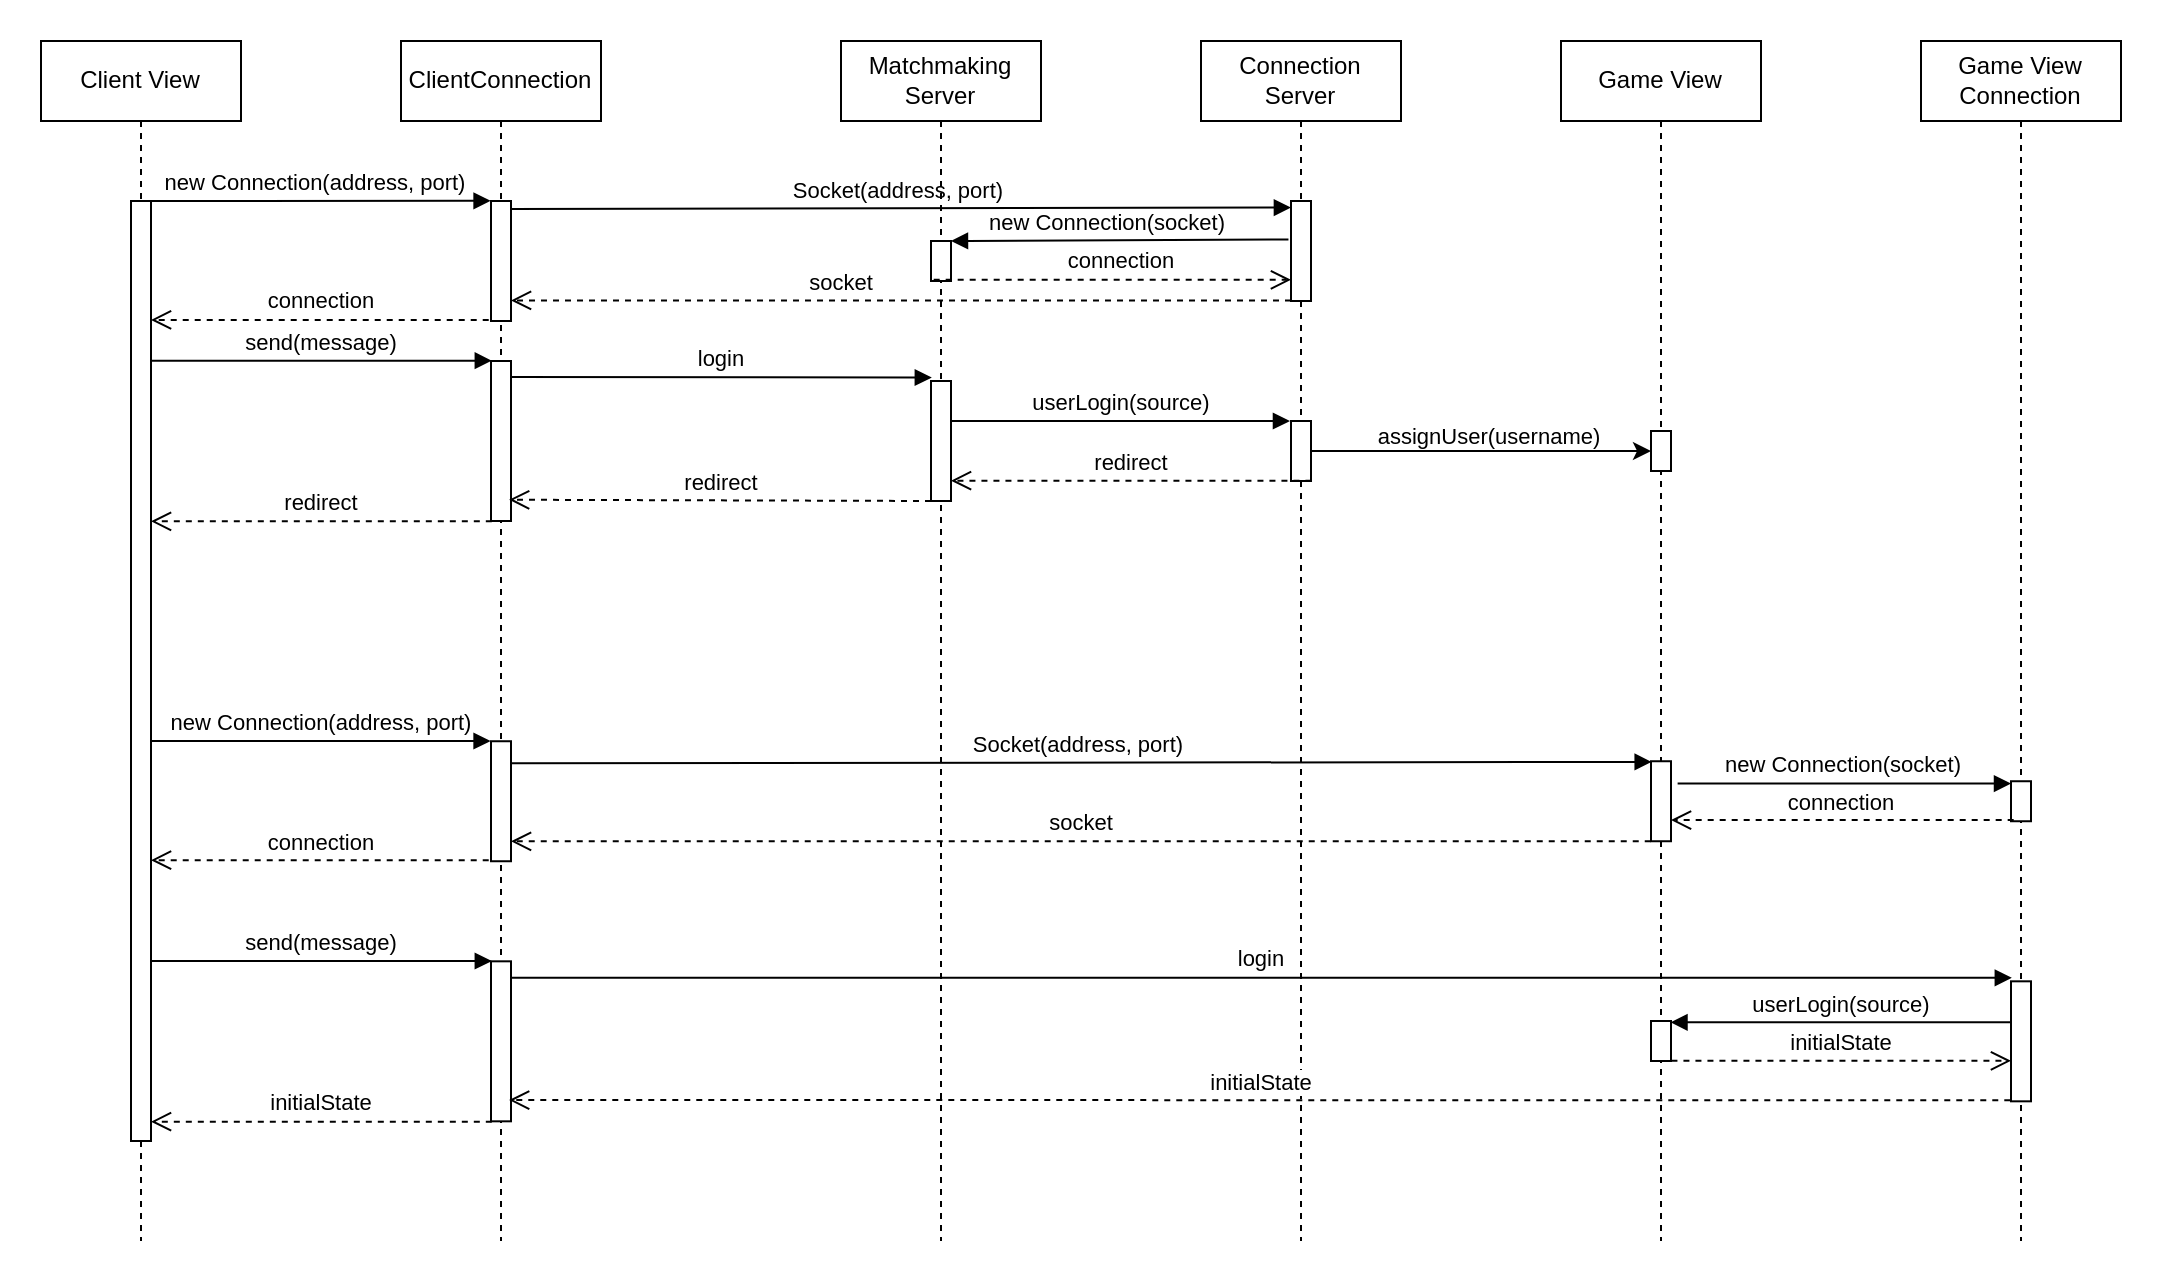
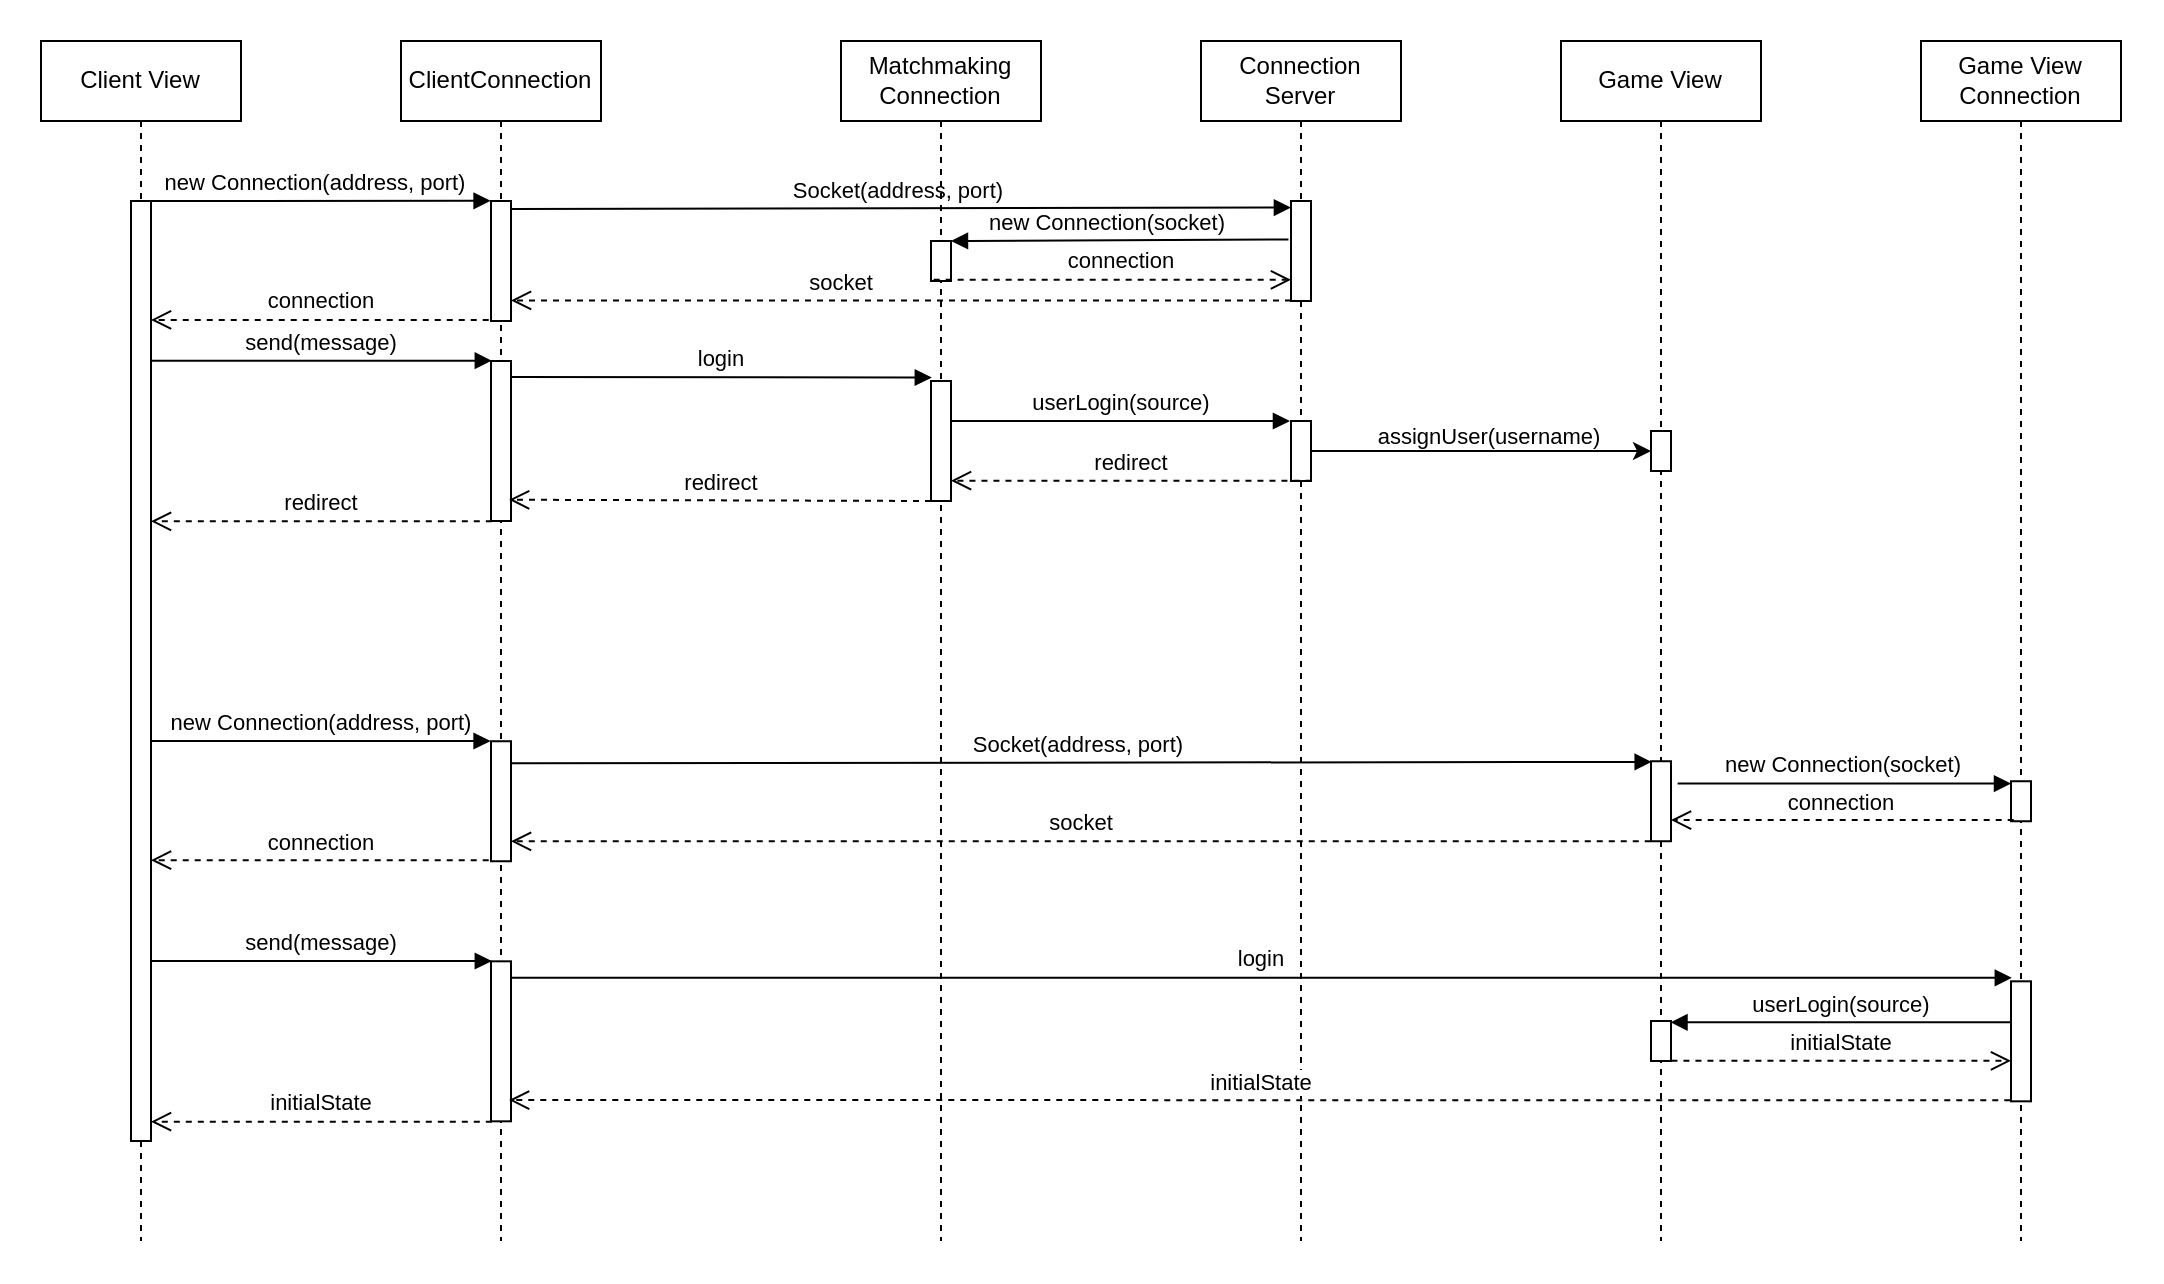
  <mxCell id="0" />
  <mxCell id="1" parent="0" />
  <mxCell id="2" value="Client View" style="shape=umlLifeline;perimeter=lifelinePerimeter;whiteSpace=wrap;html=1;container=1;collapsible=0;recursiveResize=0;outlineConnect=0;" parent="1" vertex="1"><mxGeometry x="20" y="20" width="100" height="600" as="geometry" /></mxCell>
  <mxCell id="3" value="new Connection(address, port)" style="html=1;verticalAlign=bottom;endArrow=block;entryX=-0.021;entryY=-0.002;entryDx=0;entryDy=0;entryPerimeter=0;" parent="2" target="10" edge="1"><mxGeometry width="80" relative="1" as="geometry"><mxPoint x="50" y="80" as="sourcePoint" /><mxPoint x="170" y="20" as="targetPoint" /></mxGeometry></mxCell>
  <mxCell id="4" value="" style="html=1;points=[];perimeter=orthogonalPerimeter;" parent="2" vertex="1"><mxGeometry x="45" y="80" width="10" height="470" as="geometry" /></mxCell>
  <mxCell id="5" value="Connection Server" style="shape=umlLifeline;perimeter=lifelinePerimeter;whiteSpace=wrap;html=1;container=1;collapsible=0;recursiveResize=0;outlineConnect=0;" parent="1" vertex="1"><mxGeometry x="600" y="20" width="100" height="600" as="geometry" /></mxCell>
  <mxCell id="6" value="" style="html=1;points=[];perimeter=orthogonalPerimeter;" parent="5" vertex="1"><mxGeometry x="45" y="80" width="10" height="50" as="geometry" /></mxCell>
  <mxCell id="7" value="socket" style="html=1;verticalAlign=bottom;endArrow=open;dashed=1;endSize=8;" parent="5" target="10" edge="1"><mxGeometry x="0.154" relative="1" as="geometry"><mxPoint x="45" y="129.73" as="sourcePoint" /><mxPoint x="-160" y="130" as="targetPoint" /><mxPoint as="offset" /></mxGeometry></mxCell>
  <mxCell id="8" value="" style="html=1;points=[];perimeter=orthogonalPerimeter;" parent="5" vertex="1"><mxGeometry x="45" y="190" width="10" height="30" as="geometry" /></mxCell>
  <mxCell id="9" value="ClientConnection" style="shape=umlLifeline;perimeter=lifelinePerimeter;whiteSpace=wrap;html=1;container=1;collapsible=0;recursiveResize=0;outlineConnect=0;size=40;" parent="1" vertex="1"><mxGeometry x="200" y="20" width="100" height="600" as="geometry" /></mxCell>
  <mxCell id="10" value="" style="html=1;points=[];perimeter=orthogonalPerimeter;" parent="9" vertex="1"><mxGeometry x="45" y="80" width="10" height="60" as="geometry" /></mxCell>
  <mxCell id="11" value="" style="html=1;points=[];perimeter=orthogonalPerimeter;" parent="9" vertex="1"><mxGeometry x="45" y="160" width="10" height="80" as="geometry" /></mxCell>
  <mxCell id="12" value="login" style="html=1;verticalAlign=bottom;endArrow=block;entryX=0.041;entryY=-0.029;entryDx=0;entryDy=0;entryPerimeter=0;" parent="9" target="25" edge="1"><mxGeometry width="80" relative="1" as="geometry"><mxPoint x="55" y="168" as="sourcePoint" /><mxPoint x="135" y="170" as="targetPoint" /></mxGeometry></mxCell>
  <mxCell id="13" value="" style="html=1;points=[];perimeter=orthogonalPerimeter;" parent="9" vertex="1"><mxGeometry x="45" y="350.12" width="10" height="60" as="geometry" /></mxCell>
  <mxCell id="14" value="" style="html=1;points=[];perimeter=orthogonalPerimeter;" parent="9" vertex="1"><mxGeometry x="45" y="460.16" width="10" height="80" as="geometry" /></mxCell>
  <mxCell id="15" value="Game View&lt;br&gt;Connection" style="shape=umlLifeline;perimeter=lifelinePerimeter;whiteSpace=wrap;html=1;container=1;collapsible=0;recursiveResize=0;outlineConnect=0;" parent="1" vertex="1"><mxGeometry x="960" y="20" width="100" height="600" as="geometry" /></mxCell>
  <mxCell id="16" value="" style="html=1;points=[];perimeter=orthogonalPerimeter;" parent="15" vertex="1"><mxGeometry x="45" y="370.12" width="10" height="20" as="geometry" /></mxCell>
  <mxCell id="17" value="" style="html=1;points=[];perimeter=orthogonalPerimeter;" parent="15" vertex="1"><mxGeometry x="45" y="470.16" width="10" height="60" as="geometry" /></mxCell>
  <mxCell id="18" value="Game View" style="shape=umlLifeline;perimeter=lifelinePerimeter;whiteSpace=wrap;html=1;container=1;collapsible=0;recursiveResize=0;outlineConnect=0;" parent="1" vertex="1"><mxGeometry x="780" y="20" width="100" height="600" as="geometry" /></mxCell>
  <mxCell id="19" value="" style="html=1;points=[];perimeter=orthogonalPerimeter;" parent="18" vertex="1"><mxGeometry x="45" y="360.12" width="10" height="40" as="geometry" /></mxCell>
  <mxCell id="20" value="" style="html=1;points=[];perimeter=orthogonalPerimeter;" parent="18" vertex="1"><mxGeometry x="45" y="490" width="10" height="20" as="geometry" /></mxCell>
  <mxCell id="21" value="" style="html=1;points=[];perimeter=orthogonalPerimeter;" parent="18" vertex="1"><mxGeometry x="45" y="195" width="10" height="20" as="geometry" /></mxCell>
  <mxCell id="22" value="Socket(address, port)&amp;nbsp;" style="html=1;verticalAlign=bottom;endArrow=block;exitX=1.031;exitY=0.067;exitDx=0;exitDy=0;exitPerimeter=0;entryX=-0.005;entryY=0.065;entryDx=0;entryDy=0;entryPerimeter=0;" parent="1" source="10" target="6" edge="1"><mxGeometry width="80" relative="1" as="geometry"><mxPoint x="220" y="110" as="sourcePoint" /><mxPoint x="470" y="111" as="targetPoint" /></mxGeometry></mxCell>
- <mxCell id="23" value="Matchmaking&lt;br&gt;Server" style="shape=umlLifeline;perimeter=lifelinePerimeter;whiteSpace=wrap;html=1;container=1;collapsible=0;recursiveResize=0;outlineConnect=0;" parent="1" vertex="1"><mxGeometry x="420" y="20" width="100" height="600" as="geometry" /></mxCell>
+ <mxCell id="23" value="Matchmaking&lt;br&gt;Connection" style="shape=umlLifeline;perimeter=lifelinePerimeter;whiteSpace=wrap;html=1;container=1;collapsible=0;recursiveResize=0;outlineConnect=0;" parent="1" vertex="1"><mxGeometry x="420" y="20" width="100" height="600" as="geometry" /></mxCell>
  <mxCell id="24" value="" style="html=1;points=[];perimeter=orthogonalPerimeter;" parent="23" vertex="1"><mxGeometry x="45" y="100" width="10" height="20" as="geometry" /></mxCell>
  <mxCell id="25" value="" style="html=1;points=[];perimeter=orthogonalPerimeter;" parent="23" vertex="1"><mxGeometry x="45" y="170" width="10" height="60" as="geometry" /></mxCell>
  <mxCell id="26" value="redirect" style="html=1;verticalAlign=bottom;endArrow=open;dashed=1;endSize=8;entryX=0.906;entryY=0.867;entryDx=0;entryDy=0;entryPerimeter=0;" parent="23" target="11" edge="1"><mxGeometry relative="1" as="geometry"><mxPoint x="45" y="230" as="sourcePoint" /><mxPoint x="-35" y="230" as="targetPoint" /></mxGeometry></mxCell>
  <mxCell id="27" value="new Connection(socket)" style="html=1;verticalAlign=bottom;endArrow=block;exitX=-0.127;exitY=0.385;exitDx=0;exitDy=0;exitPerimeter=0;" parent="1" source="6" target="24" edge="1"><mxGeometry x="0.073" width="80" relative="1" as="geometry"><mxPoint x="460" y="120" as="sourcePoint" /><mxPoint x="650" y="120" as="targetPoint" /><mxPoint as="offset" /></mxGeometry></mxCell>
  <mxCell id="28" value="connection" style="html=1;verticalAlign=bottom;endArrow=open;dashed=1;endSize=8;exitX=0.134;exitY=0.97;exitDx=0;exitDy=0;exitPerimeter=0;" parent="1" source="24" target="6" edge="1"><mxGeometry x="0.049" relative="1" as="geometry"><mxPoint x="500" y="210" as="sourcePoint" /><mxPoint x="420" y="210" as="targetPoint" /><mxPoint as="offset" /></mxGeometry></mxCell>
  <mxCell id="29" value="connection" style="html=1;verticalAlign=bottom;endArrow=open;dashed=1;endSize=8;exitX=-0.114;exitY=0.991;exitDx=0;exitDy=0;exitPerimeter=0;" parent="1" source="10" target="4" edge="1"><mxGeometry relative="1" as="geometry"><mxPoint x="230" y="160" as="sourcePoint" /><mxPoint x="150" y="160" as="targetPoint" /></mxGeometry></mxCell>
  <mxCell id="30" value="send(message)" style="html=1;verticalAlign=bottom;endArrow=block;entryX=0.041;entryY=-0.002;entryDx=0;entryDy=0;entryPerimeter=0;" parent="1" source="4" target="11" edge="1"><mxGeometry width="80" relative="1" as="geometry"><mxPoint x="70" y="190" as="sourcePoint" /><mxPoint x="150" y="190" as="targetPoint" /></mxGeometry></mxCell>
  <mxCell id="31" value="userLogin(source)" style="html=1;verticalAlign=bottom;endArrow=block;entryX=-0.052;entryY=0;entryDx=0;entryDy=0;entryPerimeter=0;" parent="1" source="25" target="8" edge="1"><mxGeometry width="80" relative="1" as="geometry"><mxPoint x="640" y="210" as="sourcePoint" /><mxPoint x="540" y="210" as="targetPoint" /></mxGeometry></mxCell>
  <mxCell id="32" value="redirect" style="html=1;verticalAlign=bottom;endArrow=open;dashed=1;endSize=8;exitX=1.022;exitY=0.995;exitDx=0;exitDy=0;exitPerimeter=0;" parent="1" source="8" target="25" edge="1"><mxGeometry relative="1" as="geometry"><mxPoint x="500" y="240" as="sourcePoint" /><mxPoint x="610" y="240" as="targetPoint" /></mxGeometry></mxCell>
  <mxCell id="33" value="redirect" style="html=1;verticalAlign=bottom;endArrow=open;dashed=1;endSize=8;exitX=0.041;exitY=1.002;exitDx=0;exitDy=0;exitPerimeter=0;" parent="1" source="11" target="4" edge="1"><mxGeometry relative="1" as="geometry"><mxPoint x="240" y="260" as="sourcePoint" /><mxPoint x="80" y="260" as="targetPoint" /></mxGeometry></mxCell>
  <mxCell id="34" value="new Connection(address, port)" style="html=1;verticalAlign=bottom;endArrow=block;entryX=-0.021;entryY=-0.002;entryDx=0;entryDy=0;entryPerimeter=0;" parent="1" source="4" target="13" edge="1"><mxGeometry width="80" relative="1" as="geometry"><mxPoint x="70" y="370.12" as="sourcePoint" /><mxPoint x="170" y="270.12" as="targetPoint" /></mxGeometry></mxCell>
  <mxCell id="35" value="socket" style="html=1;verticalAlign=bottom;endArrow=open;dashed=1;endSize=8;exitX=-0.013;exitY=1.001;exitDx=0;exitDy=0;exitPerimeter=0;" parent="1" source="19" target="13" edge="1"><mxGeometry relative="1" as="geometry"><mxPoint x="460" y="419.85" as="sourcePoint" /><mxPoint x="-165" y="380.12" as="targetPoint" /></mxGeometry></mxCell>
  <mxCell id="36" value="Socket(address, port)&amp;nbsp;" style="html=1;verticalAlign=bottom;endArrow=block;exitX=0.998;exitY=0.183;exitDx=0;exitDy=0;exitPerimeter=0;entryX=0.033;entryY=0.009;entryDx=0;entryDy=0;entryPerimeter=0;" parent="1" source="13" target="19" edge="1"><mxGeometry width="80" relative="1" as="geometry"><mxPoint x="215" y="380.12" as="sourcePoint" /><mxPoint x="465" y="381.12" as="targetPoint" /></mxGeometry></mxCell>
  <mxCell id="37" value="new Connection(socket)" style="html=1;verticalAlign=bottom;endArrow=block;exitX=1.331;exitY=0.279;exitDx=0;exitDy=0;exitPerimeter=0;" parent="1" source="19" target="16" edge="1"><mxGeometry width="80" relative="1" as="geometry"><mxPoint x="825" y="390.12" as="sourcePoint" /><mxPoint x="1015" y="390.12" as="targetPoint" /></mxGeometry></mxCell>
  <mxCell id="38" value="connection" style="html=1;verticalAlign=bottom;endArrow=open;dashed=1;endSize=8;exitX=0.134;exitY=0.97;exitDx=0;exitDy=0;exitPerimeter=0;" parent="1" source="16" target="19" edge="1"><mxGeometry relative="1" as="geometry"><mxPoint x="865" y="480.12" as="sourcePoint" /><mxPoint x="785" y="480.12" as="targetPoint" /></mxGeometry></mxCell>
  <mxCell id="39" value="connection" style="html=1;verticalAlign=bottom;endArrow=open;dashed=1;endSize=8;exitX=-0.114;exitY=0.991;exitDx=0;exitDy=0;exitPerimeter=0;" parent="1" source="13" edge="1"><mxGeometry relative="1" as="geometry"><mxPoint x="230" y="430.12" as="sourcePoint" /><mxPoint x="75" y="429.58" as="targetPoint" /></mxGeometry></mxCell>
  <mxCell id="40" value="login" style="html=1;verticalAlign=bottom;endArrow=block;entryX=0.041;entryY=-0.029;entryDx=0;entryDy=0;entryPerimeter=0;" parent="1" source="14" target="17" edge="1"><mxGeometry width="80" relative="1" as="geometry"><mxPoint x="310" y="488.16" as="sourcePoint" /><mxPoint x="190" y="450.16" as="targetPoint" /></mxGeometry></mxCell>
  <mxCell id="41" value="initialState" style="html=1;verticalAlign=bottom;endArrow=open;dashed=1;endSize=8;entryX=0.906;entryY=0.867;entryDx=0;entryDy=0;entryPerimeter=0;exitX=-0.036;exitY=0.991;exitDx=0;exitDy=0;exitPerimeter=0;" parent="1" source="17" target="14" edge="1"><mxGeometry relative="1" as="geometry"><mxPoint x="700" y="550.16" as="sourcePoint" /><mxPoint x="20" y="510.16" as="targetPoint" /></mxGeometry></mxCell>
  <mxCell id="42" value="send(message)" style="html=1;verticalAlign=bottom;endArrow=block;entryX=0.041;entryY=-0.002;entryDx=0;entryDy=0;entryPerimeter=0;" parent="1" source="4" target="14" edge="1"><mxGeometry width="80" relative="1" as="geometry"><mxPoint x="130" y="480" as="sourcePoint" /><mxPoint x="205" y="490.16" as="targetPoint" /></mxGeometry></mxCell>
  <mxCell id="43" value="userLogin(source)" style="html=1;verticalAlign=bottom;endArrow=block;entryX=0.975;entryY=0.034;entryDx=0;entryDy=0;entryPerimeter=0;" parent="1" source="17" target="20" edge="1"><mxGeometry width="80" relative="1" as="geometry"><mxPoint x="965" y="510.16" as="sourcePoint" /><mxPoint x="805" y="499.16" as="targetPoint" /></mxGeometry></mxCell>
  <mxCell id="44" value="initialState" style="html=1;verticalAlign=bottom;endArrow=open;dashed=1;endSize=8;exitX=1.022;exitY=0.995;exitDx=0;exitDy=0;exitPerimeter=0;" parent="1" source="20" target="17" edge="1"><mxGeometry relative="1" as="geometry"><mxPoint x="825" y="540.16" as="sourcePoint" /><mxPoint x="935" y="540.16" as="targetPoint" /></mxGeometry></mxCell>
  <mxCell id="45" value="initialState" style="html=1;verticalAlign=bottom;endArrow=open;dashed=1;endSize=8;exitX=0.041;exitY=1.002;exitDx=0;exitDy=0;exitPerimeter=0;" parent="1" source="14" target="4" edge="1"><mxGeometry relative="1" as="geometry"><mxPoint x="295" y="560.16" as="sourcePoint" /><mxPoint x="130" y="560.32" as="targetPoint" /></mxGeometry></mxCell>
  <mxCell id="46" style="edgeStyle=none;html=1;" parent="1" source="8" target="21" edge="1"><mxGeometry relative="1" as="geometry"><mxPoint x="1010" y="225" as="targetPoint" /></mxGeometry></mxCell>
  <mxCell id="47" value="assignUser(username)" style="edgeLabel;html=1;align=center;verticalAlign=middle;resizable=0;points=[];" parent="46" vertex="1" connectable="0"><mxGeometry x="0.037" relative="1" as="geometry"><mxPoint y="-8" as="offset" /></mxGeometry></mxCell>
